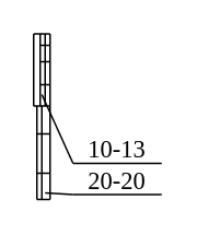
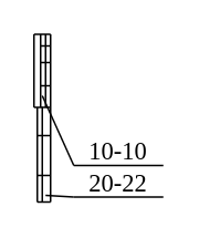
  <mxCell id="0" />
  <mxCell id="1" parent="0" />
  <mxCell id="2" value="" style="endArrow=none;html=1;" parent="1" edge="1"><mxGeometry width="50" height="50" relative="1" as="geometry"><mxPoint x="30" y="121" as="sourcePoint" /><mxPoint x="30" y="20" as="targetPoint" /></mxGeometry></mxCell>
  <mxCell id="3" value="" style="endArrow=none;html=1;" parent="1" edge="1"><mxGeometry width="50" height="50" relative="1" as="geometry"><mxPoint x="22" y="121" as="sourcePoint" /><mxPoint x="30" y="121" as="targetPoint" /></mxGeometry></mxCell>
- <mxCell id="4" value="&lt;font style=&quot;font-size: 15px;&quot;&gt;10-13&lt;/font&gt;" style="text;html=1;strokeColor=none;fillColor=none;align=center;verticalAlign=middle;whiteSpace=wrap;rounded=0;fontSize=15;fontFamily=Verdana;" parent="1" vertex="1"><mxGeometry x="44" y="81" width="54" height="18" as="geometry" /></mxCell>
+ <mxCell id="4" value="&lt;font style=&quot;font-size: 15px;&quot;&gt;10-10&lt;/font&gt;" style="text;html=1;strokeColor=none;fillColor=none;align=center;verticalAlign=middle;whiteSpace=wrap;rounded=0;fontSize=15;fontFamily=Verdana;" parent="1" vertex="1"><mxGeometry x="44" y="81" width="54" height="18" as="geometry" /></mxCell>
  <mxCell id="5" value="" style="endArrow=none;html=1;" parent="1" edge="1"><mxGeometry width="50" height="50" relative="1" as="geometry"><mxPoint x="27" y="64" as="sourcePoint" /><mxPoint x="27" y="20" as="targetPoint" /></mxGeometry></mxCell>
  <mxCell id="6" value="" style="endArrow=none;html=1;" parent="1" edge="1"><mxGeometry width="50" height="50" relative="1" as="geometry"><mxPoint x="24" y="64" as="sourcePoint" /><mxPoint x="24" y="20" as="targetPoint" /></mxGeometry></mxCell>
  <mxCell id="7" value="" style="endArrow=none;html=1;" parent="1" edge="1"><mxGeometry width="50" height="50" relative="1" as="geometry"><mxPoint x="20" y="64" as="sourcePoint" /><mxPoint x="20" y="20" as="targetPoint" /></mxGeometry></mxCell>
  <mxCell id="8" value="" style="endArrow=none;html=1;" parent="1" edge="1"><mxGeometry width="50" height="50" relative="1" as="geometry"><mxPoint x="25" y="121" as="sourcePoint" /><mxPoint x="25" y="63.785" as="targetPoint" /></mxGeometry></mxCell>
  <mxCell id="9" value="" style="endArrow=none;html=1;" parent="1" edge="1"><mxGeometry width="50" height="50" relative="1" as="geometry"><mxPoint x="22" y="121" as="sourcePoint" /><mxPoint x="22" y="64" as="targetPoint" /></mxGeometry></mxCell>
  <mxCell id="10" value="" style="endArrow=none;html=1;" parent="1" edge="1"><mxGeometry width="50" height="50" relative="1" as="geometry"><mxPoint x="30" y="105" as="sourcePoint" /><mxPoint x="22" y="105" as="targetPoint" /></mxGeometry></mxCell>
  <mxCell id="11" value="" style="endArrow=none;html=1;" parent="1" edge="1"><mxGeometry width="50" height="50" relative="1" as="geometry"><mxPoint x="30" y="81" as="sourcePoint" /><mxPoint x="22" y="81" as="targetPoint" /></mxGeometry></mxCell>
  <mxCell id="12" value="" style="endArrow=none;html=1;" parent="1" edge="1"><mxGeometry width="50" height="50" relative="1" as="geometry"><mxPoint x="30" y="64" as="sourcePoint" /><mxPoint x="20" y="64" as="targetPoint" /><Array as="points"><mxPoint x="26" y="64" /></Array></mxGeometry></mxCell>
  <mxCell id="13" value="" style="endArrow=none;html=1;" parent="1" edge="1"><mxGeometry width="50" height="50" relative="1" as="geometry"><mxPoint x="30" y="51" as="sourcePoint" /><mxPoint x="24" y="51" as="targetPoint" /></mxGeometry></mxCell>
  <mxCell id="14" value="" style="endArrow=none;html=1;" parent="1" edge="1"><mxGeometry width="50" height="50" relative="1" as="geometry"><mxPoint x="30" y="37" as="sourcePoint" /><mxPoint x="24" y="37" as="targetPoint" /></mxGeometry></mxCell>
  <mxCell id="15" value="" style="endArrow=none;html=1;" parent="1" edge="1"><mxGeometry width="50" height="50" relative="1" as="geometry"><mxPoint x="30" y="27" as="sourcePoint" /><mxPoint x="24" y="27" as="targetPoint" /></mxGeometry></mxCell>
  <mxCell id="16" value="" style="endArrow=none;html=1;" parent="1" edge="1"><mxGeometry width="50" height="50" relative="1" as="geometry"><mxPoint x="30" y="20" as="sourcePoint" /><mxPoint x="20" y="20" as="targetPoint" /></mxGeometry></mxCell>
  <mxCell id="17" value="" style="endArrow=none;html=1;fontFamily=Verdana;entryX=1;entryY=1;entryDx=0;entryDy=0;exitX=0;exitY=1;exitDx=0;exitDy=0;" parent="1" source="4" target="4" edge="1"><mxGeometry width="50" height="50" relative="1" as="geometry"><mxPoint x="63" y="130" as="sourcePoint" /><mxPoint x="113" y="80" as="targetPoint" /></mxGeometry></mxCell>
  <mxCell id="18" value="" style="endArrow=none;html=1;fontFamily=Verdana;entryX=0;entryY=1;entryDx=0;entryDy=0;" parent="1" target="4" edge="1"><mxGeometry width="50" height="50" relative="1" as="geometry"><mxPoint x="25" y="57" as="sourcePoint" /><mxPoint x="139" y="39" as="targetPoint" /></mxGeometry></mxCell>
- <mxCell id="19" value="&lt;font style=&quot;font-size: 15px;&quot;&gt;20-20&lt;/font&gt;" style="text;html=1;strokeColor=none;fillColor=none;align=center;verticalAlign=middle;whiteSpace=wrap;rounded=0;fontSize=15;fontFamily=Verdana;" parent="1" vertex="1"><mxGeometry x="44" y="100" width="54" height="18" as="geometry" /></mxCell>
+ <mxCell id="19" value="&lt;font style=&quot;font-size: 15px;&quot;&gt;20-22&lt;/font&gt;" style="text;html=1;strokeColor=none;fillColor=none;align=center;verticalAlign=middle;whiteSpace=wrap;rounded=0;fontSize=15;fontFamily=Verdana;" parent="1" vertex="1"><mxGeometry x="44" y="100" width="54" height="18" as="geometry" /></mxCell>
  <mxCell id="20" value="" style="endArrow=none;html=1;fontFamily=Verdana;entryX=1;entryY=1;entryDx=0;entryDy=0;exitX=0;exitY=1;exitDx=0;exitDy=0;" parent="1" source="19" target="19" edge="1"><mxGeometry width="50" height="50" relative="1" as="geometry"><mxPoint x="69" y="145" as="sourcePoint" /><mxPoint x="119" y="95" as="targetPoint" /></mxGeometry></mxCell>
  <mxCell id="21" value="" style="endArrow=none;html=1;fontFamily=Verdana;entryX=0;entryY=1;entryDx=0;entryDy=0;" parent="1" target="19" edge="1"><mxGeometry width="50" height="50" relative="1" as="geometry"><mxPoint x="27" y="117" as="sourcePoint" /><mxPoint x="159" y="75" as="targetPoint" /></mxGeometry></mxCell>
